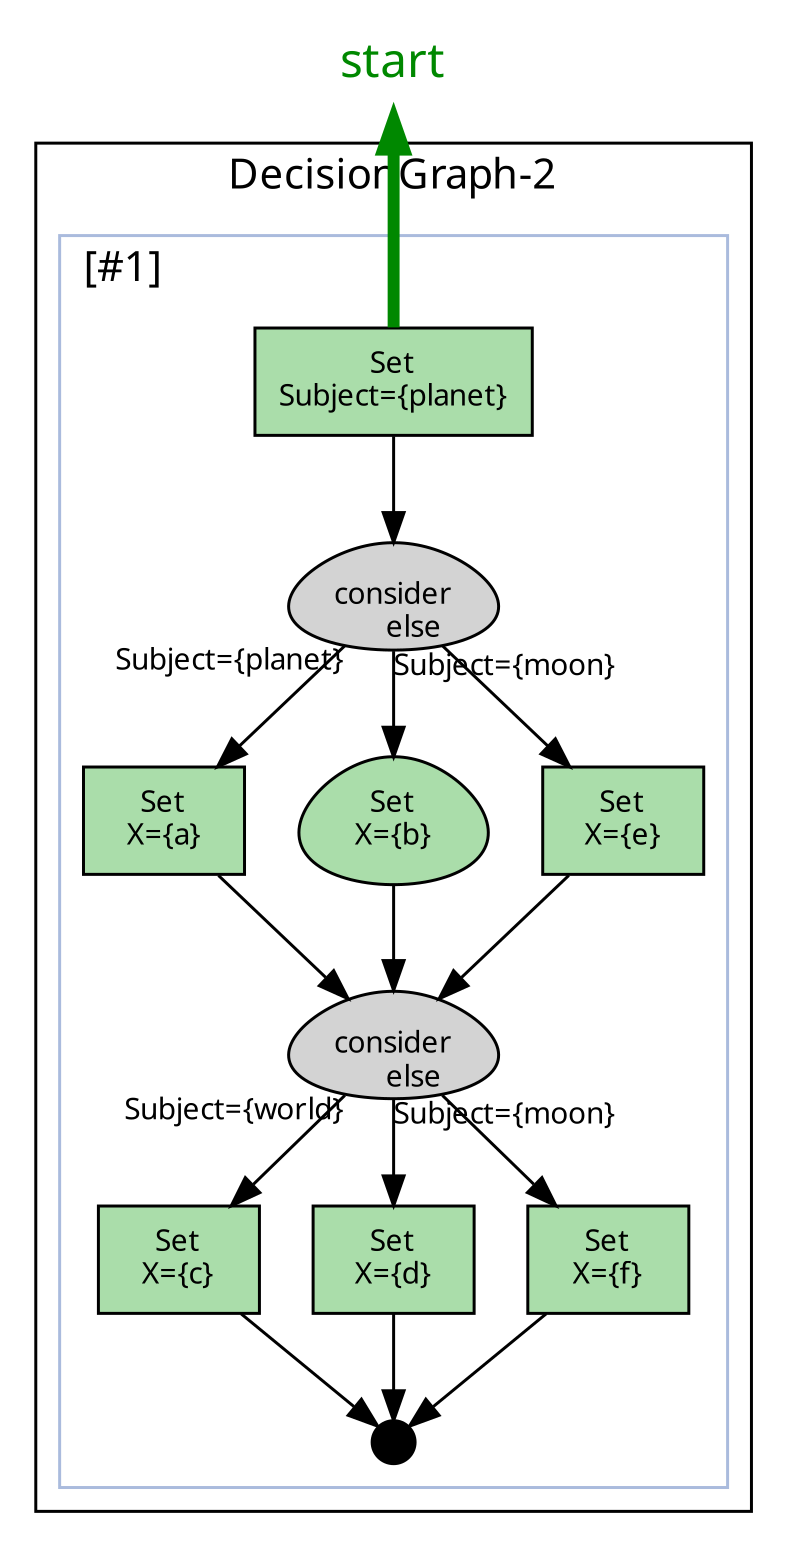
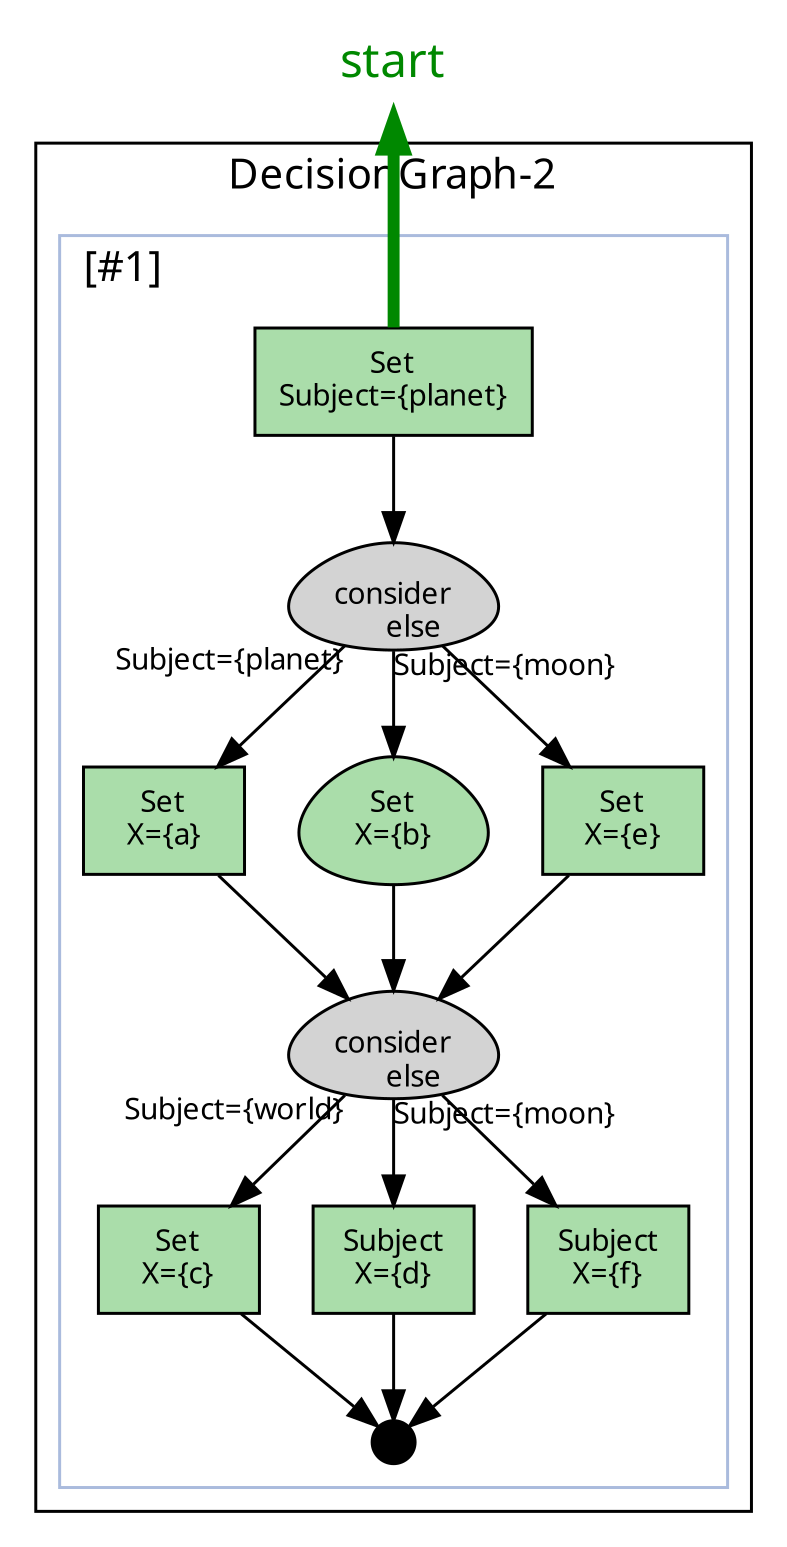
  digraph {
    compound=true
    concentrate=true
    fontname="Noto Sans"
    node [fillcolor="#AADDAA" fontname="Noto Sans" fontsize=10 shape=rect style=filled]
    edge [fontname="Noto Sans" fontsize=10]
    start [fillcolor=transparent fontcolor="#008800" fontsize=16 shape=none]
    n2 [label="Set\nSubject=\{planet\}\n"]
    n3 [fillcolor=lightgray label="consider\n" shape=egg]
    n4 [label="Set\nX=\{a\}\n"]
    n5 [label="Set\nX=\{b\}\n" shape=egg]
    n6 [label="Set\nX=\{e\}\n"]
    n7 [fillcolor=lightgray label="consider\n" shape=egg]
    n8 [label="Set\nX=\{c\}\n"]
-   n9 [label="Set\nX=\{d\}\n"]
-   n10 [label="Set\nX=\{f\}\n"]
+   n9 [label="Subject\nX=\{d\}\n"]
+   n10 [label="Subject\nX=\{f\}\n"]
    n11 [fillcolor="#000000" fontcolor="#AAAAAA" height=0.2 label=x shape=point width=0.2]
    subgraph sub_1 {
      rank=source
      start
    }
    subgraph cluster_2 {
      label="DecisionGraph-2"
      subgraph cluster_3 {
        color="#AABBDD"
        label="[#1]"
        labeljust=l
        n2
        n3
        n4
        n5
        n6
        n7
        n8
        n9
        n10
        n11
      }
    }
    n2 -> start [color="#008800" penwidth=4.0]
    n2 -> n3
    n3 -> n4 [taillabel="Subject=\{planet\}\n"]
    n3 -> n5 [taillabel="Subject=\{moon\}\n"]
    n3 -> n6 [taillabel=else]
    n4 -> n7
    n5 -> n7
    n6 -> n7
    n7 -> n8 [taillabel="Subject=\{world\}\n"]
    n7 -> n9 [taillabel="Subject=\{moon\}\n"]
    n7 -> n10 [taillabel=else]
    n8 -> n11
    n9 -> n11
    n10 -> n11
  }
